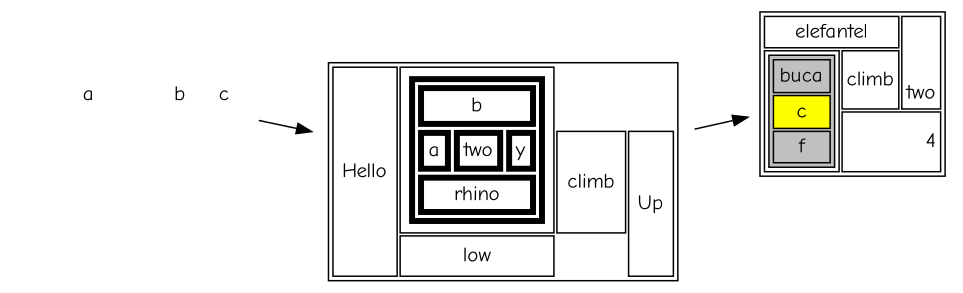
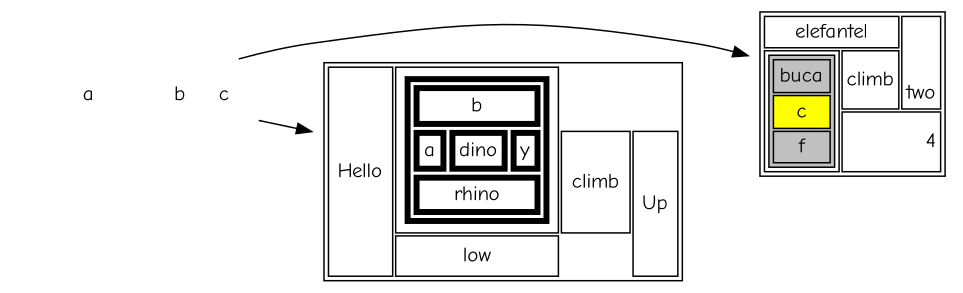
  digraph {
    fontname="Comic Neue"
    rankdir=LR
    node [fontname="Comic Neue" shape=plaintext]
    edge [fontname="Comic Neue"]
    n1 [height=0.64 label=<<TABLE CELLPADDING="10" BORDER="0"> 	<TR> 	    <TD HEIGHT="30" WIDTH="90">a</TD> 	    <TD>b</TD> 	    <TD>c</TD> 	</TR>     </TABLE>> width=2.28]
    n2 [height=1.58 label=<<TABLE> 	<TR> 	    <TD COLSPAN="3">elefantel</TD> 	    <TD ROWSPAN="2" VALIGN="bottom" ALIGN="right">two</TD> 	</TR><TR> 	    <TD COLSPAN="2" ROWSPAN="2"><TABLE BGCOLOR="grey"> 		<TR> 		    <TD>buca</TD> 		</TR><TR> 		    <TD BGCOLOR="yellow">c</TD> 		</TR><TR> 		    <TD>f</TD> 		</TR> 	    </TABLE></TD> 	    <TD>climb</TD> 	</TR><TR> 	    <TD COLSPAN="2" ALIGN="right">4</TD> 	</TR> 	</TABLE>     > width=1.78]
-   n3 [height=2.08 label=<<TABLE CELLPADDING="5"> 	<TR> 	    <TD ROWSPAN="3">Hello</TD> 	    <TD ROWSPAN="2" COLSPAN="3"><TABLE BORDER="4"> 		<TR> 		    <TD COLSPAN="3">b</TD> 		</TR><TR> 		    <TD>a</TD> 		    <TD>two</TD> 		    <TD>y</TD> 		</TR><TR> 		    <TD COLSPAN="3">rhino</TD> 		</TR> 	    </TABLE></TD> 	</TR><TR> 	    <TD COLSPAN="2">climb</TD> 	    <TD ROWSPAN="2">Up</TD> 	</TR><TR> 	    <TD COLSPAN="3">low</TD> 	</TR>     </TABLE>> width=3.11]
-   n3 -> n2
+   n3 [height=2.08 label=<<TABLE CELLPADDING="5"> 	<TR> 	    <TD ROWSPAN="3">Hello</TD> 	    <TD ROWSPAN="2" COLSPAN="3"><TABLE BORDER="4"> 		<TR> 		    <TD COLSPAN="3">b</TD> 		</TR><TR> 		    <TD>a</TD> 		    <TD>dino</TD> 		    <TD>y</TD> 		</TR><TR> 		    <TD COLSPAN="3">rhino</TD> 		</TR> 	    </TABLE></TD> 	</TR><TR> 	    <TD COLSPAN="2">climb</TD> 	    <TD ROWSPAN="2">Up</TD> 	</TR><TR> 	    <TD COLSPAN="3">low</TD> 	</TR>     </TABLE>> width=3.11]
+   n1 -> n2
    n1 -> n3
  }
